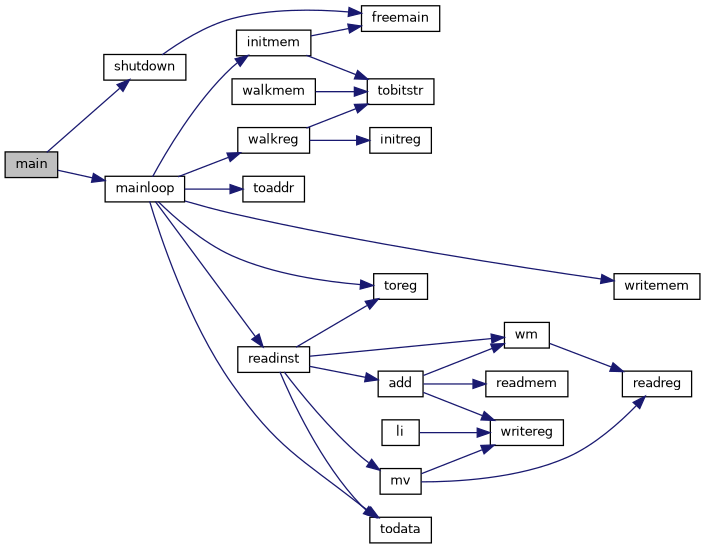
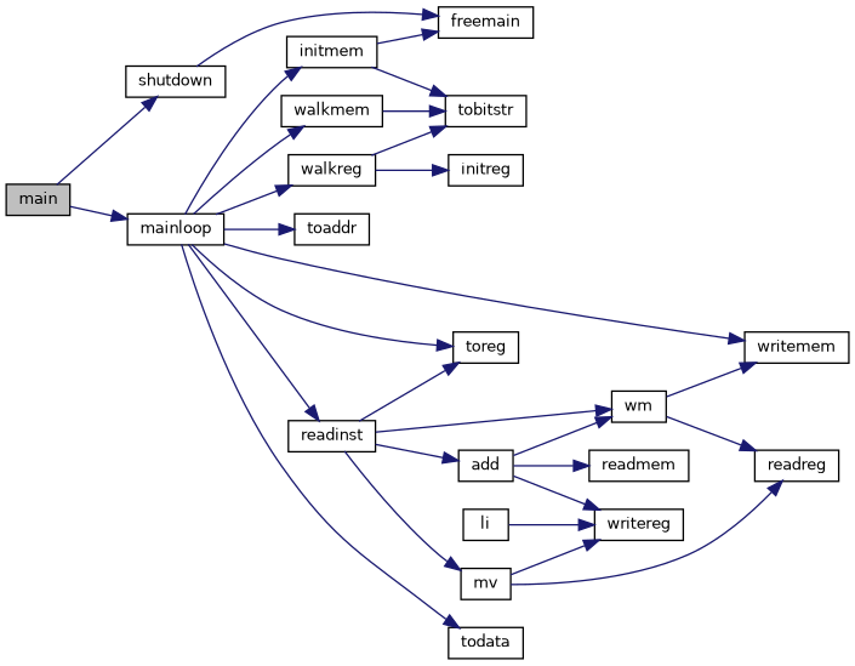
  digraph {
    rankdir=LR
    node [color=black fillcolor=white fontname=Helvetica fontsize=10 shape=record style=filled]
    edge [color=midnightblue fontname=Helvetica fontsize=10 labelfontname=Helvetica labelfontsize=10 style=solid]
    n1 [fillcolor=grey75 fontcolor=black height=0.2 label=main width=0.4]
    n2 [height=0.2 label=mainloop width=0.4]
    n3 [height=0.2 label=shutdown width=0.4]
    n4 [height=0.2 label=walkmem width=0.4]
    n5 [height=0.2 label=writemem width=0.4]
    n6 [height=0.2 label=toaddr width=0.4]
    n7 [height=0.2 label=todata width=0.4]
    n8 [height=0.2 label=initmem width=0.4]
    n9 [height=0.2 label=walkreg width=0.4]
    n10 [height=0.2 label=toreg width=0.4]
    n11 [height=0.2 label=readinst width=0.4]
    n12 [height=0.2 label=freemain width=0.4]
    n13 [height=0.2 label=tobitstr width=0.4]
    n14 [height=0.2 label=initreg width=0.4]
    n15 [height=0.2 label=writereg width=0.4]
    n16 [height=0.2 label=add width=0.4]
    n17 [height=0.2 label=mv width=0.4]
    n18 [height=0.2 label=wm width=0.4]
    n19 [height=0.2 label=readmem width=0.4]
    n20 [height=0.2 label=li width=0.4]
    n21 [height=0.2 label=readreg width=0.4]
    n1 -> n2
    n1 -> n3
+   n2 -> n4
    n2 -> n5
    n2 -> n6
    n2 -> n7
    n2 -> n8
    n2 -> n9
    n2 -> n10
    n2 -> n11
    n3 -> n12
    n4 -> n13
    n8 -> n12
    n8 -> n13
    n9 -> n13
    n9 -> n14
-   n11 -> n7
    n11 -> n10
    n11 -> n16
    n11 -> n17
    n11 -> n18
    n16 -> n15
    n16 -> n18
    n16 -> n19
    n17 -> n15
    n17 -> n21
+   n18 -> n5
    n18 -> n21
    n20 -> n15
  }
